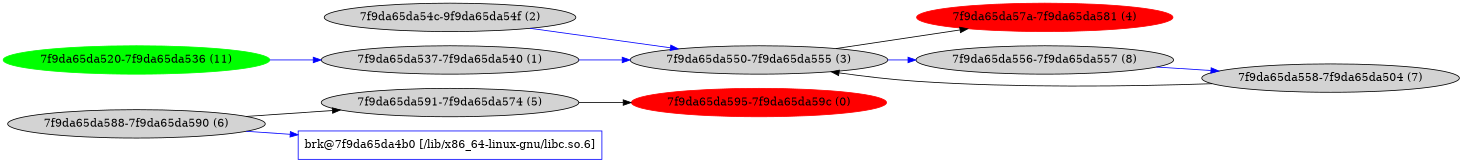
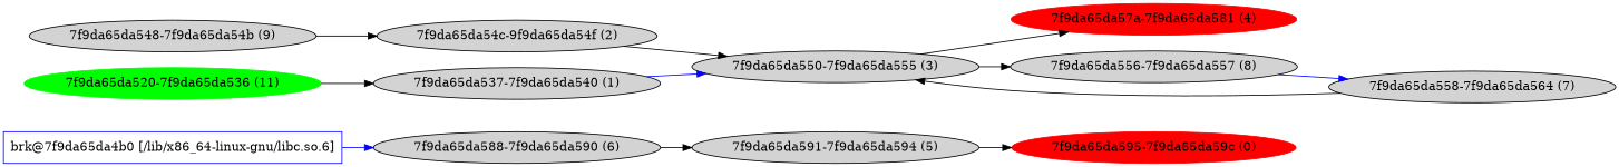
  digraph {
    rankdir=LR
    node [style=filled]
    n1 [color=red label="7f9da65da595-7f9da65da59c (0)"]
    n2 [label="7f9da65da537-7f9da65da540 (1)"]
    n3 [label="7f9da65da550-7f9da65da555 (3)"]
    n4 [color=red label="7f9da65da57a-7f9da65da581 (4)"]
    n5 [label="7f9da65da556-7f9da65da557 (8)"]
    n6 [label="7f9da65da54c-9f9da65da54f (2)"]
-   n7 [label="7f9da65da558-7f9da65da504 (7)"]
-   n8 [label="7f9da65da591-7f9da65da574 (5)"]
+   n7 [label="7f9da65da558-7f9da65da564 (7)"]
+   n8 [label="7f9da65da591-7f9da65da594 (5)"]
    n9 [label="7f9da65da588-7f9da65da590 (6)"]
    n10 [color=blue label="brk@7f9da65da4b0 [/lib/x86_64-linux-gnu/libc.so.6]" shape=rectangle style=""]
+   n11 [label="7f9da65da548-7f9da65da54b (9)"]
    n12 [color=green label="7f9da65da520-7f9da65da536 (11)"]
    n2 -> n3 [color=blue]
    n3 -> n4
-   n3 -> n5 [color=blue]
+   n3 -> n5
    n5 -> n7 [color=blue]
-   n6 -> n3 [color=blue]
+   n6 -> n3
    n7 -> n3
    n8 -> n1
    n9 -> n8
-   n9 -> n10 [color=blue]
-   n12 -> n2 [color=blue]
+   n10 -> n9 [color=blue]
+   n11 -> n6
+   n12 -> n2
  }
